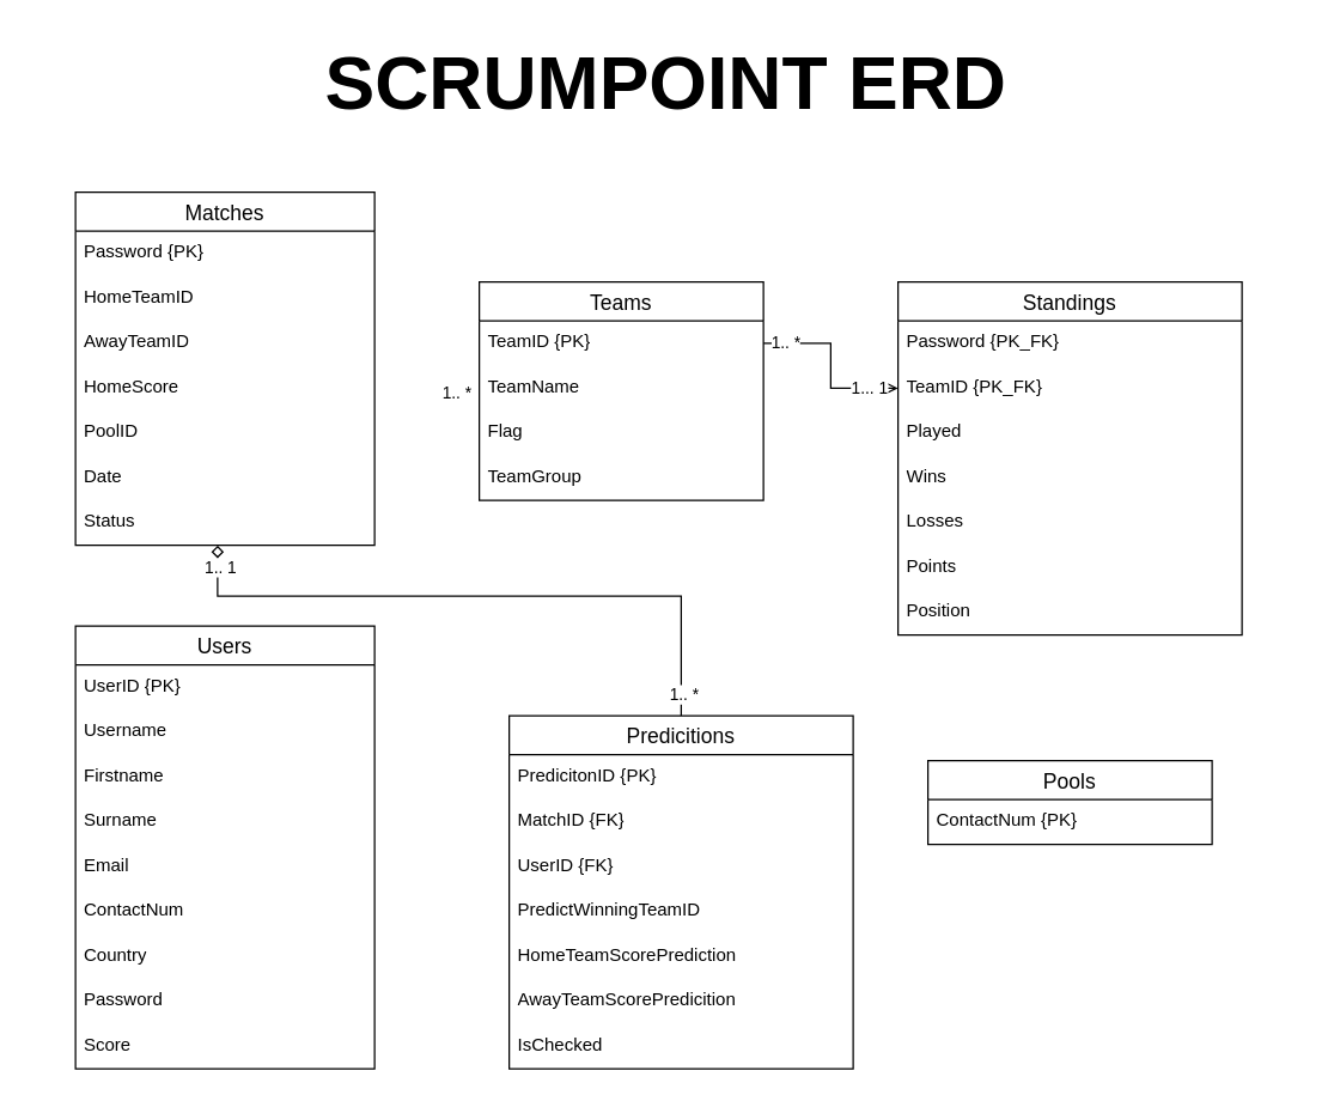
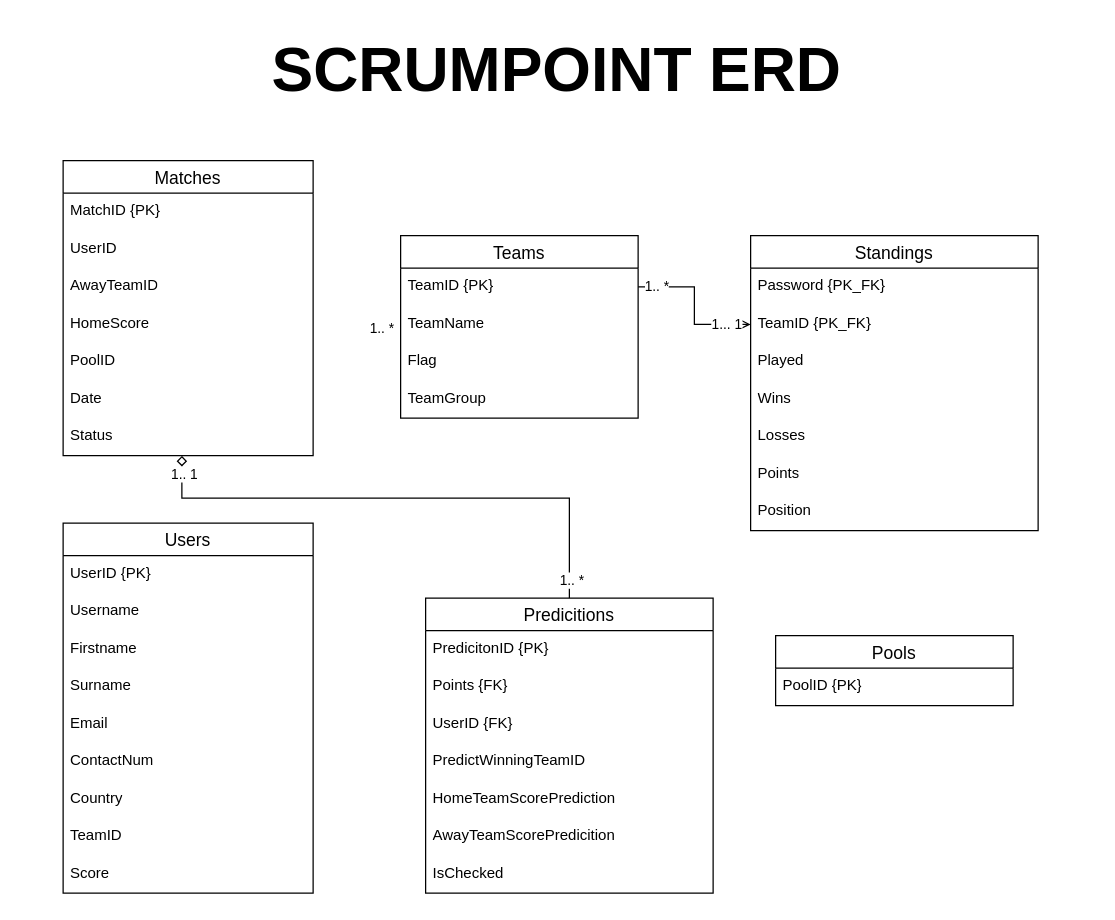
  <mxCell id="0" />
  <mxCell id="1" parent="0" />
  <mxCell id="2" value="&lt;b&gt;&lt;font style=&quot;font-size: 50px;&quot;&gt;SCRUMPOINT ERD&lt;/font&gt;&lt;/b&gt;" style="text;strokeColor=none;align=center;fillColor=none;html=1;verticalAlign=middle;whiteSpace=wrap;rounded=0;" parent="1" vertex="1"><mxGeometry x="20" y="20" width="850" height="70" as="geometry" /></mxCell>
  <mxCell id="3" value="Teams" style="swimlane;fontStyle=0;childLayout=stackLayout;horizontal=1;startSize=26;horizontalStack=0;resizeParent=1;resizeParentMax=0;resizeLast=0;collapsible=1;marginBottom=0;align=center;fontSize=14;" parent="1" vertex="1"><mxGeometry x="320" y="188" width="190" height="146" as="geometry" /></mxCell>
  <mxCell id="4" value="TeamID {PK}" style="text;strokeColor=none;fillColor=none;spacingLeft=4;spacingRight=4;overflow=hidden;rotatable=0;points=[[0,0.5],[1,0.5]];portConstraint=eastwest;fontSize=12;whiteSpace=wrap;html=1;" parent="3" vertex="1"><mxGeometry y="26" width="190" height="30" as="geometry" /></mxCell>
  <mxCell id="5" value="TeamName" style="text;strokeColor=none;fillColor=none;spacingLeft=4;spacingRight=4;overflow=hidden;rotatable=0;points=[[0,0.5],[1,0.5]];portConstraint=eastwest;fontSize=12;whiteSpace=wrap;html=1;" parent="3" vertex="1"><mxGeometry y="56" width="190" height="30" as="geometry" /></mxCell>
  <mxCell id="6" value="Flag" style="text;strokeColor=none;fillColor=none;spacingLeft=4;spacingRight=4;overflow=hidden;rotatable=0;points=[[0,0.5],[1,0.5]];portConstraint=eastwest;fontSize=12;whiteSpace=wrap;html=1;" parent="3" vertex="1"><mxGeometry y="86" width="190" height="30" as="geometry" /></mxCell>
  <mxCell id="7" value="TeamGroup" style="text;strokeColor=none;fillColor=none;spacingLeft=4;spacingRight=4;overflow=hidden;rotatable=0;points=[[0,0.5],[1,0.5]];portConstraint=eastwest;fontSize=12;whiteSpace=wrap;html=1;" parent="3" vertex="1"><mxGeometry y="116" width="190" height="30" as="geometry" /></mxCell>
  <mxCell id="8" value="Matches" style="swimlane;fontStyle=0;childLayout=stackLayout;horizontal=1;startSize=26;horizontalStack=0;resizeParent=1;resizeParentMax=0;resizeLast=0;collapsible=1;marginBottom=0;align=center;fontSize=14;" parent="1" vertex="1"><mxGeometry x="50" y="128" width="200" height="236" as="geometry" /></mxCell>
- <mxCell id="9" value="Password {PK}" style="text;strokeColor=none;fillColor=none;spacingLeft=4;spacingRight=4;overflow=hidden;rotatable=0;points=[[0,0.5],[1,0.5]];portConstraint=eastwest;fontSize=12;whiteSpace=wrap;html=1;" parent="8" vertex="1"><mxGeometry y="26" width="200" height="30" as="geometry" /></mxCell>
- <mxCell id="10" value="HomeTeamID" style="text;strokeColor=none;fillColor=none;spacingLeft=4;spacingRight=4;overflow=hidden;rotatable=0;points=[[0,0.5],[1,0.5]];portConstraint=eastwest;fontSize=12;whiteSpace=wrap;html=1;" parent="8" vertex="1"><mxGeometry y="56" width="200" height="30" as="geometry" /></mxCell>
+ <mxCell id="9" value="MatchID {PK}" style="text;strokeColor=none;fillColor=none;spacingLeft=4;spacingRight=4;overflow=hidden;rotatable=0;points=[[0,0.5],[1,0.5]];portConstraint=eastwest;fontSize=12;whiteSpace=wrap;html=1;" parent="8" vertex="1"><mxGeometry y="26" width="200" height="30" as="geometry" /></mxCell>
+ <mxCell id="10" value="UserID" style="text;strokeColor=none;fillColor=none;spacingLeft=4;spacingRight=4;overflow=hidden;rotatable=0;points=[[0,0.5],[1,0.5]];portConstraint=eastwest;fontSize=12;whiteSpace=wrap;html=1;" parent="8" vertex="1"><mxGeometry y="56" width="200" height="30" as="geometry" /></mxCell>
  <mxCell id="11" value="AwayTeamID" style="text;strokeColor=none;fillColor=none;spacingLeft=4;spacingRight=4;overflow=hidden;rotatable=0;points=[[0,0.5],[1,0.5]];portConstraint=eastwest;fontSize=12;whiteSpace=wrap;html=1;" parent="8" vertex="1"><mxGeometry y="86" width="200" height="30" as="geometry" /></mxCell>
  <mxCell id="12" value="HomeScore" style="text;strokeColor=none;fillColor=none;spacingLeft=4;spacingRight=4;overflow=hidden;rotatable=0;points=[[0,0.5],[1,0.5]];portConstraint=eastwest;fontSize=12;whiteSpace=wrap;html=1;" parent="8" vertex="1"><mxGeometry y="116" width="200" height="30" as="geometry" /></mxCell>
  <mxCell id="13" value="PoolID" style="text;strokeColor=none;fillColor=none;spacingLeft=4;spacingRight=4;overflow=hidden;rotatable=0;points=[[0,0.5],[1,0.5]];portConstraint=eastwest;fontSize=12;whiteSpace=wrap;html=1;" parent="8" vertex="1"><mxGeometry y="146" width="200" height="30" as="geometry" /></mxCell>
  <mxCell id="14" value="Date" style="text;strokeColor=none;fillColor=none;spacingLeft=4;spacingRight=4;overflow=hidden;rotatable=0;points=[[0,0.5],[1,0.5]];portConstraint=eastwest;fontSize=12;whiteSpace=wrap;html=1;" parent="8" vertex="1"><mxGeometry y="176" width="200" height="30" as="geometry" /></mxCell>
  <mxCell id="15" value="Status" style="text;strokeColor=none;fillColor=none;spacingLeft=4;spacingRight=4;overflow=hidden;rotatable=0;points=[[0,0.5],[1,0.5]];portConstraint=eastwest;fontSize=12;whiteSpace=wrap;html=1;" parent="8" vertex="1"><mxGeometry y="206" width="200" height="30" as="geometry" /></mxCell>
  <mxCell id="16" value="Users" style="swimlane;fontStyle=0;childLayout=stackLayout;horizontal=1;startSize=26;horizontalStack=0;resizeParent=1;resizeParentMax=0;resizeLast=0;collapsible=1;marginBottom=0;align=center;fontSize=14;" parent="1" vertex="1"><mxGeometry x="50" y="418" width="200" height="296" as="geometry" /></mxCell>
  <mxCell id="17" value="UserID {PK}" style="text;strokeColor=none;fillColor=none;spacingLeft=4;spacingRight=4;overflow=hidden;rotatable=0;points=[[0,0.5],[1,0.5]];portConstraint=eastwest;fontSize=12;whiteSpace=wrap;html=1;" parent="16" vertex="1"><mxGeometry y="26" width="200" height="30" as="geometry" /></mxCell>
  <mxCell id="18" value="Username" style="text;strokeColor=none;fillColor=none;spacingLeft=4;spacingRight=4;overflow=hidden;rotatable=0;points=[[0,0.5],[1,0.5]];portConstraint=eastwest;fontSize=12;whiteSpace=wrap;html=1;" parent="16" vertex="1"><mxGeometry y="56" width="200" height="30" as="geometry" /></mxCell>
  <mxCell id="19" value="Firstname" style="text;strokeColor=none;fillColor=none;spacingLeft=4;spacingRight=4;overflow=hidden;rotatable=0;points=[[0,0.5],[1,0.5]];portConstraint=eastwest;fontSize=12;whiteSpace=wrap;html=1;" parent="16" vertex="1"><mxGeometry y="86" width="200" height="30" as="geometry" /></mxCell>
  <mxCell id="20" value="Surname" style="text;strokeColor=none;fillColor=none;spacingLeft=4;spacingRight=4;overflow=hidden;rotatable=0;points=[[0,0.5],[1,0.5]];portConstraint=eastwest;fontSize=12;whiteSpace=wrap;html=1;" parent="16" vertex="1"><mxGeometry y="116" width="200" height="30" as="geometry" /></mxCell>
  <mxCell id="21" value="Email" style="text;strokeColor=none;fillColor=none;spacingLeft=4;spacingRight=4;overflow=hidden;rotatable=0;points=[[0,0.5],[1,0.5]];portConstraint=eastwest;fontSize=12;whiteSpace=wrap;html=1;" parent="16" vertex="1"><mxGeometry y="146" width="200" height="30" as="geometry" /></mxCell>
  <mxCell id="22" value="ContactNum" style="text;strokeColor=none;fillColor=none;spacingLeft=4;spacingRight=4;overflow=hidden;rotatable=0;points=[[0,0.5],[1,0.5]];portConstraint=eastwest;fontSize=12;whiteSpace=wrap;html=1;" parent="16" vertex="1"><mxGeometry y="176" width="200" height="30" as="geometry" /></mxCell>
  <mxCell id="23" value="Country" style="text;strokeColor=none;fillColor=none;spacingLeft=4;spacingRight=4;overflow=hidden;rotatable=0;points=[[0,0.5],[1,0.5]];portConstraint=eastwest;fontSize=12;whiteSpace=wrap;html=1;" parent="16" vertex="1"><mxGeometry y="206" width="200" height="30" as="geometry" /></mxCell>
- <mxCell id="24" value="Password" style="text;strokeColor=none;fillColor=none;spacingLeft=4;spacingRight=4;overflow=hidden;rotatable=0;points=[[0,0.5],[1,0.5]];portConstraint=eastwest;fontSize=12;whiteSpace=wrap;html=1;" parent="16" vertex="1"><mxGeometry y="236" width="200" height="30" as="geometry" /></mxCell>
+ <mxCell id="24" value="TeamID" style="text;strokeColor=none;fillColor=none;spacingLeft=4;spacingRight=4;overflow=hidden;rotatable=0;points=[[0,0.5],[1,0.5]];portConstraint=eastwest;fontSize=12;whiteSpace=wrap;html=1;" parent="16" vertex="1"><mxGeometry y="236" width="200" height="30" as="geometry" /></mxCell>
  <mxCell id="25" value="Score" style="text;strokeColor=none;fillColor=none;spacingLeft=4;spacingRight=4;overflow=hidden;rotatable=0;points=[[0,0.5],[1,0.5]];portConstraint=eastwest;fontSize=12;whiteSpace=wrap;html=1;" parent="16" vertex="1"><mxGeometry y="266" width="200" height="30" as="geometry" /></mxCell>
  <mxCell id="26" style="edgeStyle=orthogonalEdgeStyle;rounded=0;orthogonalLoop=1;jettySize=auto;html=1;exitX=0.5;exitY=0;exitDx=0;exitDy=0;endArrow=diamond;endFill=0;entryX=0.475;entryY=1.008;entryDx=0;entryDy=0;entryPerimeter=0;" parent="1" source="29" target="15" edge="1"><mxGeometry relative="1" as="geometry"><mxPoint x="350" y="378" as="targetPoint" /><Array as="points"><mxPoint x="455" y="398" /><mxPoint x="145" y="398" /></Array></mxGeometry></mxCell>
  <mxCell id="27" value="1.. 1" style="edgeLabel;html=1;align=center;verticalAlign=middle;resizable=0;points=[];" parent="26" vertex="1" connectable="0"><mxGeometry x="0.936" y="-1" relative="1" as="geometry"><mxPoint as="offset" /></mxGeometry></mxCell>
  <mxCell id="28" value="1.. *" style="edgeLabel;html=1;align=center;verticalAlign=middle;resizable=0;points=[];" parent="26" vertex="1" connectable="0"><mxGeometry x="-0.93" y="-1" relative="1" as="geometry"><mxPoint as="offset" /></mxGeometry></mxCell>
  <mxCell id="29" value="Predicitions" style="swimlane;fontStyle=0;childLayout=stackLayout;horizontal=1;startSize=26;horizontalStack=0;resizeParent=1;resizeParentMax=0;resizeLast=0;collapsible=1;marginBottom=0;align=center;fontSize=14;" parent="1" vertex="1"><mxGeometry x="340" y="478" width="230" height="236" as="geometry" /></mxCell>
  <mxCell id="30" value="PredicitonID {PK}" style="text;strokeColor=none;fillColor=none;spacingLeft=4;spacingRight=4;overflow=hidden;rotatable=0;points=[[0,0.5],[1,0.5]];portConstraint=eastwest;fontSize=12;whiteSpace=wrap;html=1;" parent="29" vertex="1"><mxGeometry y="26" width="230" height="30" as="geometry" /></mxCell>
- <mxCell id="31" value="MatchID {FK}" style="text;strokeColor=none;fillColor=none;spacingLeft=4;spacingRight=4;overflow=hidden;rotatable=0;points=[[0,0.5],[1,0.5]];portConstraint=eastwest;fontSize=12;whiteSpace=wrap;html=1;" parent="29" vertex="1"><mxGeometry y="56" width="230" height="30" as="geometry" /></mxCell>
+ <mxCell id="31" value="Points {FK}" style="text;strokeColor=none;fillColor=none;spacingLeft=4;spacingRight=4;overflow=hidden;rotatable=0;points=[[0,0.5],[1,0.5]];portConstraint=eastwest;fontSize=12;whiteSpace=wrap;html=1;" parent="29" vertex="1"><mxGeometry y="56" width="230" height="30" as="geometry" /></mxCell>
  <mxCell id="32" value="UserID {FK}" style="text;strokeColor=none;fillColor=none;spacingLeft=4;spacingRight=4;overflow=hidden;rotatable=0;points=[[0,0.5],[1,0.5]];portConstraint=eastwest;fontSize=12;whiteSpace=wrap;html=1;" parent="29" vertex="1"><mxGeometry y="86" width="230" height="30" as="geometry" /></mxCell>
  <mxCell id="33" value="PredictWinningTeamID" style="text;strokeColor=none;fillColor=none;spacingLeft=4;spacingRight=4;overflow=hidden;rotatable=0;points=[[0,0.5],[1,0.5]];portConstraint=eastwest;fontSize=12;whiteSpace=wrap;html=1;" parent="29" vertex="1"><mxGeometry y="116" width="230" height="30" as="geometry" /></mxCell>
  <mxCell id="34" value="HomeTeamScorePrediction" style="text;strokeColor=none;fillColor=none;spacingLeft=4;spacingRight=4;overflow=hidden;rotatable=0;points=[[0,0.5],[1,0.5]];portConstraint=eastwest;fontSize=12;whiteSpace=wrap;html=1;" parent="29" vertex="1"><mxGeometry y="146" width="230" height="30" as="geometry" /></mxCell>
  <mxCell id="35" value="AwayTeamScorePredicition" style="text;strokeColor=none;fillColor=none;spacingLeft=4;spacingRight=4;overflow=hidden;rotatable=0;points=[[0,0.5],[1,0.5]];portConstraint=eastwest;fontSize=12;whiteSpace=wrap;html=1;" parent="29" vertex="1"><mxGeometry y="176" width="230" height="30" as="geometry" /></mxCell>
  <mxCell id="36" value="IsChecked" style="text;strokeColor=none;fillColor=none;spacingLeft=4;spacingRight=4;overflow=hidden;rotatable=0;points=[[0,0.5],[1,0.5]];portConstraint=eastwest;fontSize=12;whiteSpace=wrap;html=1;" parent="29" vertex="1"><mxGeometry y="206" width="230" height="30" as="geometry" /></mxCell>
  <mxCell id="37" value="Standings" style="swimlane;fontStyle=0;childLayout=stackLayout;horizontal=1;startSize=26;horizontalStack=0;resizeParent=1;resizeParentMax=0;resizeLast=0;collapsible=1;marginBottom=0;align=center;fontSize=14;" parent="1" vertex="1"><mxGeometry x="600" y="188" width="230" height="236" as="geometry" /></mxCell>
  <mxCell id="38" value="Password {PK_FK}" style="text;strokeColor=none;fillColor=none;spacingLeft=4;spacingRight=4;overflow=hidden;rotatable=0;points=[[0,0.5],[1,0.5]];portConstraint=eastwest;fontSize=12;whiteSpace=wrap;html=1;" parent="37" vertex="1"><mxGeometry y="26" width="230" height="30" as="geometry" /></mxCell>
  <mxCell id="39" value="TeamID {PK_FK}" style="text;strokeColor=none;fillColor=none;spacingLeft=4;spacingRight=4;overflow=hidden;rotatable=0;points=[[0,0.5],[1,0.5]];portConstraint=eastwest;fontSize=12;whiteSpace=wrap;html=1;" parent="37" vertex="1"><mxGeometry y="56" width="230" height="30" as="geometry" /></mxCell>
  <mxCell id="40" value="Played" style="text;strokeColor=none;fillColor=none;spacingLeft=4;spacingRight=4;overflow=hidden;rotatable=0;points=[[0,0.5],[1,0.5]];portConstraint=eastwest;fontSize=12;whiteSpace=wrap;html=1;" parent="37" vertex="1"><mxGeometry y="86" width="230" height="30" as="geometry" /></mxCell>
  <mxCell id="41" value="Wins" style="text;strokeColor=none;fillColor=none;spacingLeft=4;spacingRight=4;overflow=hidden;rotatable=0;points=[[0,0.5],[1,0.5]];portConstraint=eastwest;fontSize=12;whiteSpace=wrap;html=1;" parent="37" vertex="1"><mxGeometry y="116" width="230" height="30" as="geometry" /></mxCell>
  <mxCell id="42" value="Losses" style="text;strokeColor=none;fillColor=none;spacingLeft=4;spacingRight=4;overflow=hidden;rotatable=0;points=[[0,0.5],[1,0.5]];portConstraint=eastwest;fontSize=12;whiteSpace=wrap;html=1;" parent="37" vertex="1"><mxGeometry y="146" width="230" height="30" as="geometry" /></mxCell>
  <mxCell id="43" value="Points" style="text;strokeColor=none;fillColor=none;spacingLeft=4;spacingRight=4;overflow=hidden;rotatable=0;points=[[0,0.5],[1,0.5]];portConstraint=eastwest;fontSize=12;whiteSpace=wrap;html=1;" parent="37" vertex="1"><mxGeometry y="176" width="230" height="30" as="geometry" /></mxCell>
  <mxCell id="44" value="Position" style="text;strokeColor=none;fillColor=none;spacingLeft=4;spacingRight=4;overflow=hidden;rotatable=0;points=[[0,0.5],[1,0.5]];portConstraint=eastwest;fontSize=12;whiteSpace=wrap;html=1;" parent="37" vertex="1"><mxGeometry y="206" width="230" height="30" as="geometry" /></mxCell>
  <mxCell id="45" value="Pools" style="swimlane;fontStyle=0;childLayout=stackLayout;horizontal=1;startSize=26;horizontalStack=0;resizeParent=1;resizeParentMax=0;resizeLast=0;collapsible=1;marginBottom=0;align=center;fontSize=14;" parent="1" vertex="1"><mxGeometry x="620" y="508" width="190" height="56" as="geometry" /></mxCell>
- <mxCell id="46" value="ContactNum {PK}" style="text;strokeColor=none;fillColor=none;spacingLeft=4;spacingRight=4;overflow=hidden;rotatable=0;points=[[0,0.5],[1,0.5]];portConstraint=eastwest;fontSize=12;whiteSpace=wrap;html=1;" parent="45" vertex="1"><mxGeometry y="26" width="190" height="30" as="geometry" /></mxCell>
+ <mxCell id="46" value="PoolID {PK}" style="text;strokeColor=none;fillColor=none;spacingLeft=4;spacingRight=4;overflow=hidden;rotatable=0;points=[[0,0.5],[1,0.5]];portConstraint=eastwest;fontSize=12;whiteSpace=wrap;html=1;" parent="45" vertex="1"><mxGeometry y="26" width="190" height="30" as="geometry" /></mxCell>
  <mxCell id="47" style="edgeStyle=orthogonalEdgeStyle;rounded=0;orthogonalLoop=1;jettySize=auto;html=1;exitX=1;exitY=0.5;exitDx=0;exitDy=0;entryX=0;entryY=0.5;entryDx=0;entryDy=0;endArrow=open;endFill=0;" parent="1" source="4" target="39" edge="1"><mxGeometry relative="1" as="geometry" /></mxCell>
  <mxCell id="48" value="1.. *" style="edgeLabel;html=1;align=center;verticalAlign=middle;resizable=0;points=[];" parent="47" vertex="1" connectable="0"><mxGeometry x="-0.762" y="1" relative="1" as="geometry"><mxPoint as="offset" /></mxGeometry></mxCell>
  <mxCell id="49" value="1... 1" style="edgeLabel;html=1;align=center;verticalAlign=middle;resizable=0;points=[];" parent="47" vertex="1" connectable="0"><mxGeometry x="0.724" y="1" relative="1" as="geometry"><mxPoint x="-3" as="offset" /></mxGeometry></mxCell>
  <mxCell id="50" value="1.. *" style="edgeLabel;html=1;align=center;verticalAlign=middle;resizable=0;points=[];" vertex="1" connectable="0" parent="1"><mxGeometry x="304.996" y="261" as="geometry" /></mxCell>
